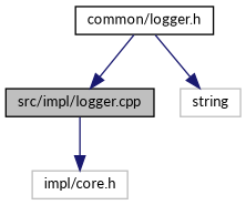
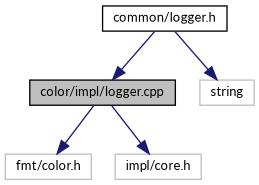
  digraph {
    fontname=Lato
    node [color=grey75 fillcolor=white fontname=Lato fontsize=10 shape=record style=filled]
    edge [color=midnightblue fontname=Lato fontsize=10 labelfontname=Helvetica labelfontsize=10 style=solid]
-   n1 [color=black fillcolor=grey75 fontcolor=black height=0.2 label="src/impl/logger.cpp" width=0.4]
+   n1 [color=black fillcolor=grey75 fontcolor=black height=0.2 label="color/impl/logger.cpp" width=0.4]
+   n2 [height=0.2 label="fmt/color.h" width=0.4]
    n3 [height=0.2 label="impl/core.h" width=0.4]
    n4 [color=black height=0.2 label="common/logger.h" width=0.4]
    n5 [height=0.2 label=string width=0.4]
+   n1 -> n2
    n1 -> n3
    n4 -> n1
    n4 -> n5
  }
